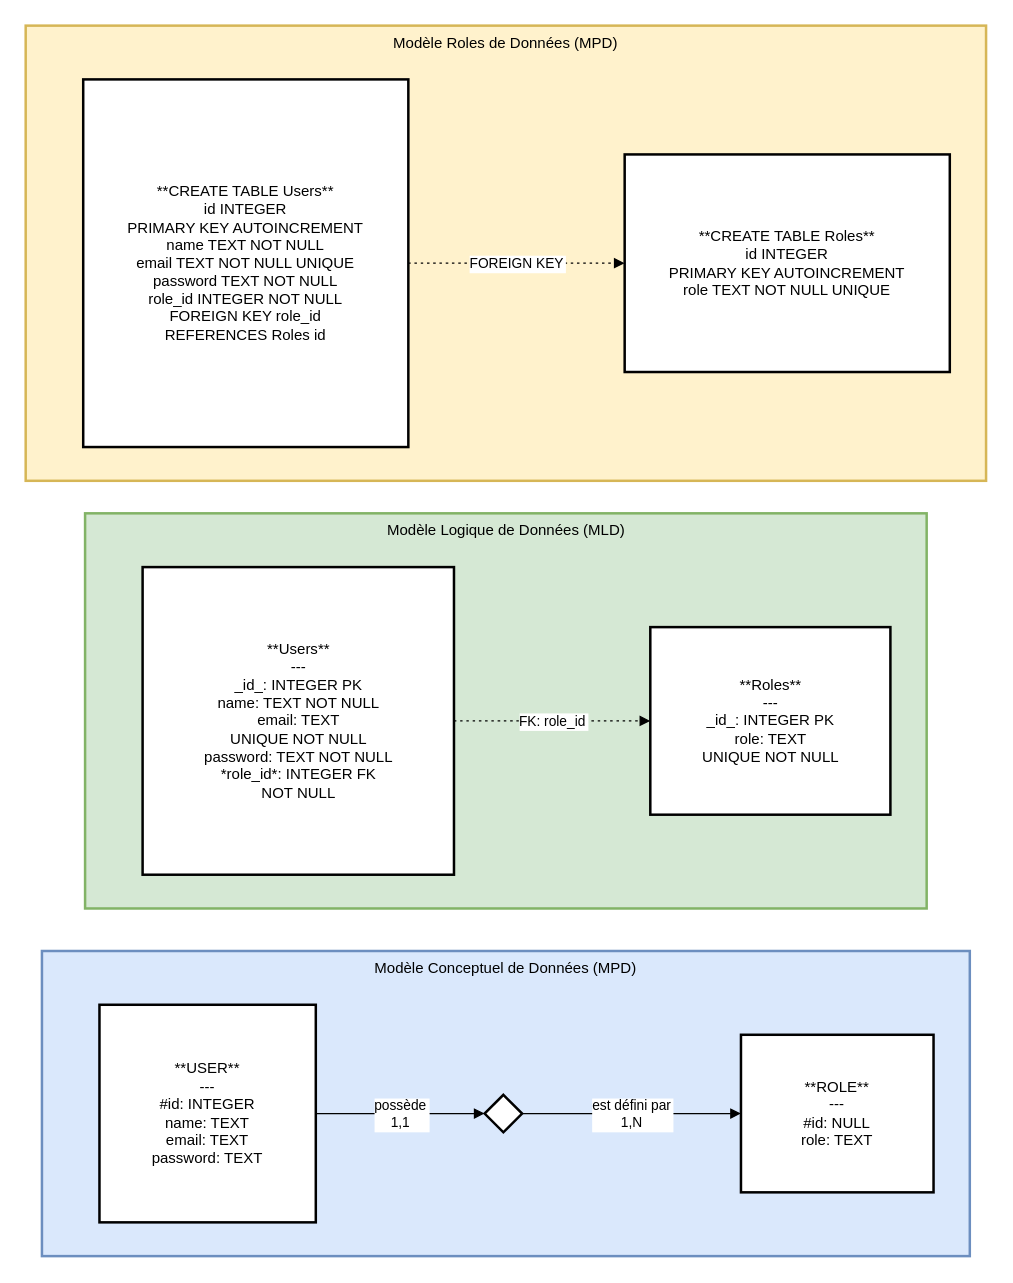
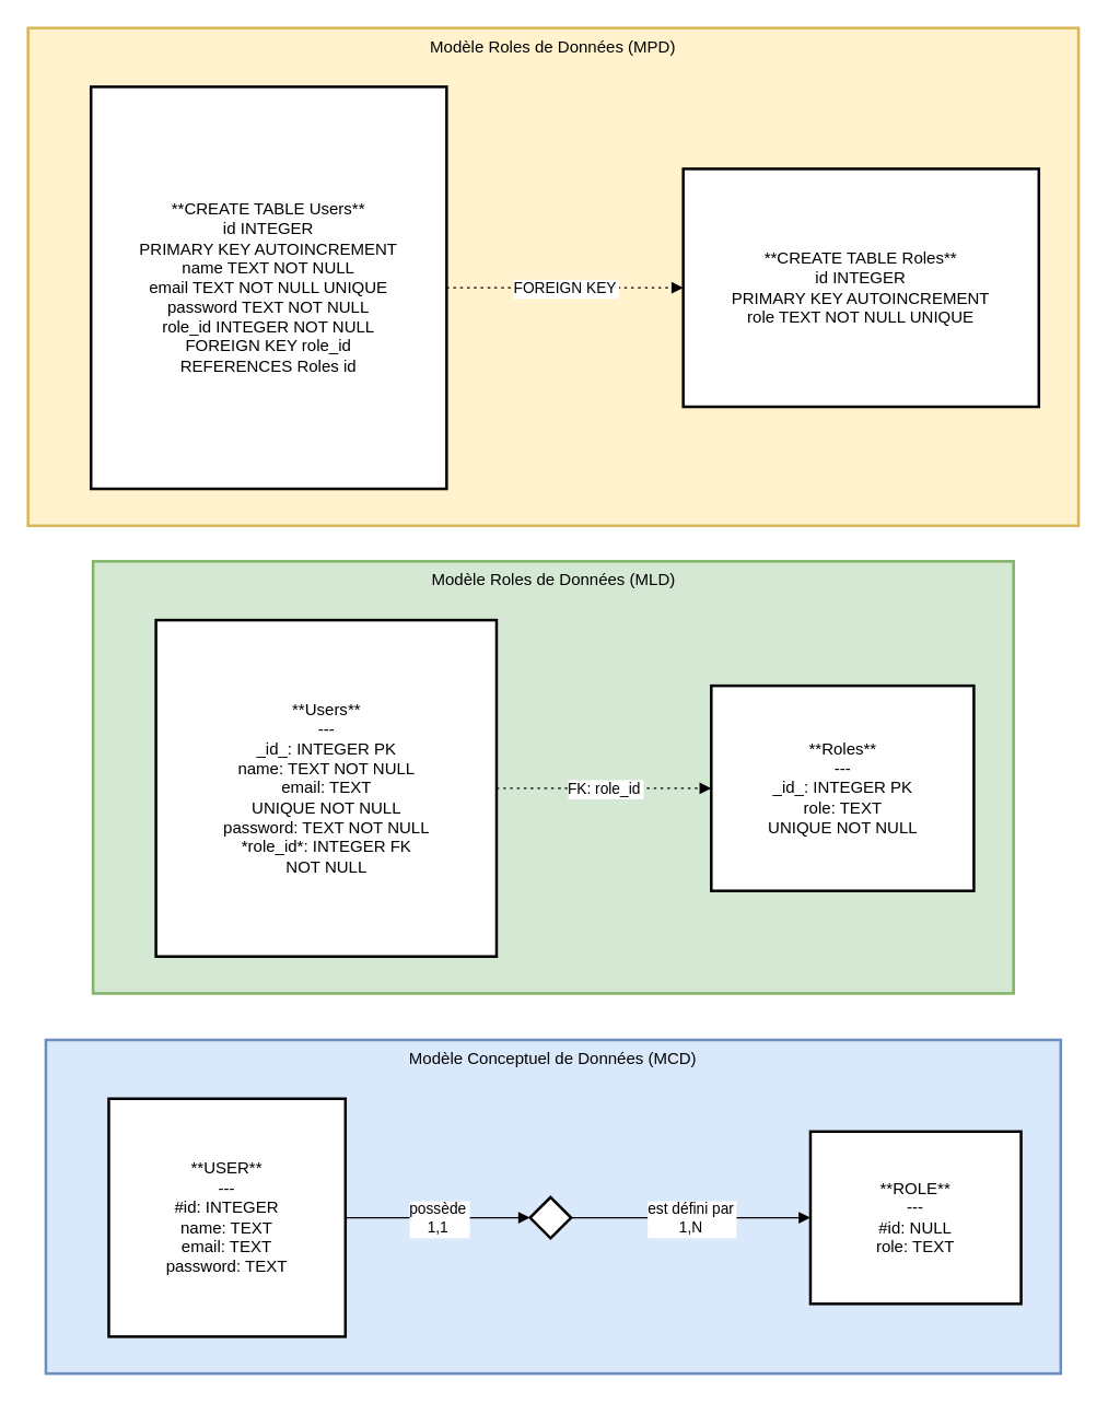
  <mxCell id="0" />
  <mxCell id="1" parent="0" />
  <mxCell id="2" value="Modèle Roles de Données (MPD)" style="whiteSpace=wrap;strokeWidth=2;verticalAlign=top;fillColor=#fff2cc;strokeColor=#d6b656;" vertex="1" parent="1"><mxGeometry x="20" y="20" width="768" height="364" as="geometry" /></mxCell>
  <mxCell id="3" value="**CREATE TABLE Roles**&#10;id INTEGER&#10;PRIMARY KEY AUTOINCREMENT&#10;role TEXT NOT NULL UNIQUE" style="whiteSpace=wrap;strokeWidth=2;" vertex="1" parent="2"><mxGeometry x="479" y="103" width="260" height="174" as="geometry" /></mxCell>
  <mxCell id="4" value="**CREATE TABLE Users**&#10;id INTEGER&#10;PRIMARY KEY AUTOINCREMENT&#10;name TEXT NOT NULL&#10;email TEXT NOT NULL UNIQUE&#10;password TEXT NOT NULL&#10;role_id INTEGER NOT NULL&#10;FOREIGN KEY role_id&#10;REFERENCES Roles id" style="whiteSpace=wrap;strokeWidth=2;" vertex="1" parent="2"><mxGeometry x="46" y="43" width="260" height="294" as="geometry" /></mxCell>
  <mxCell id="5" value="FOREIGN KEY" style="curved=1;dashed=1;dashPattern=2 3;startArrow=none;endArrow=block;exitX=1;exitY=0.5;entryX=0;entryY=0.5;rounded=0;" edge="1" parent="2" source="4" target="3"><mxGeometry relative="1" as="geometry"><Array as="points" /></mxGeometry></mxCell>
- <mxCell id="6" value="Modèle Logique de Données (MLD)" style="whiteSpace=wrap;strokeWidth=2;verticalAlign=top;fillColor=#d5e8d4;strokeColor=#82b366;" vertex="1" parent="1"><mxGeometry x="67.5" y="410" width="673" height="316" as="geometry" /></mxCell>
+ <mxCell id="6" value="Modèle Roles de Données (MLD)" style="whiteSpace=wrap;strokeWidth=2;verticalAlign=top;fillColor=#d5e8d4;strokeColor=#82b366;" vertex="1" parent="1"><mxGeometry x="67.5" y="410" width="673" height="316" as="geometry" /></mxCell>
  <mxCell id="7" value="**Roles**&#10;---&#10;_id_: INTEGER PK&#10;role: TEXT&#10;UNIQUE NOT NULL" style="whiteSpace=wrap;strokeWidth=2;" vertex="1" parent="6"><mxGeometry x="452" y="91" width="192" height="150" as="geometry" /></mxCell>
  <mxCell id="8" value="**Users**&#10;---&#10;_id_: INTEGER PK&#10;name: TEXT NOT NULL&#10;email: TEXT&#10;UNIQUE NOT NULL&#10;password: TEXT NOT NULL&#10;*role_id*: INTEGER FK&#10;NOT NULL" style="whiteSpace=wrap;strokeWidth=2;" vertex="1" parent="6"><mxGeometry x="46" y="43" width="249" height="246" as="geometry" /></mxCell>
  <mxCell id="9" value="FK: role_id" style="curved=1;dashed=1;dashPattern=2 3;startArrow=none;endArrow=block;exitX=1;exitY=0.5;entryX=0;entryY=0.5;rounded=0;" edge="1" parent="6" source="8" target="7"><mxGeometry relative="1" as="geometry"><Array as="points" /></mxGeometry></mxCell>
- <mxCell id="10" value="Modèle Conceptuel de Données (MPD)" style="whiteSpace=wrap;strokeWidth=2;verticalAlign=top;fillColor=#dae8fc;strokeColor=#6c8ebf;" vertex="1" parent="1"><mxGeometry x="33" y="760" width="742" height="244" as="geometry" /></mxCell>
+ <mxCell id="10" value="Modèle Conceptuel de Données (MCD)" style="whiteSpace=wrap;strokeWidth=2;verticalAlign=top;fillColor=#dae8fc;strokeColor=#6c8ebf;" vertex="1" parent="1"><mxGeometry x="33" y="760" width="742" height="244" as="geometry" /></mxCell>
  <mxCell id="11" value="**ROLE**&#10;---&#10;#id: NULL&#10;role: TEXT" style="whiteSpace=wrap;strokeWidth=2;" vertex="1" parent="10"><mxGeometry x="559" y="67" width="154" height="126" as="geometry" /></mxCell>
  <mxCell id="12" value="**USER**&#10;---&#10;#id: INTEGER&#10;name: TEXT&#10;email: TEXT&#10;password: TEXT" style="whiteSpace=wrap;strokeWidth=2;" vertex="1" parent="10"><mxGeometry x="46" y="43" width="173" height="174" as="geometry" /></mxCell>
  <mxCell id="13" value="" style="rhombus;strokeWidth=2;whiteSpace=wrap;" vertex="1" parent="10"><mxGeometry x="354" y="115" width="30" height="30" as="geometry" /></mxCell>
  <mxCell id="14" value="possède&#10;1,1" style="curved=1;startArrow=none;endArrow=block;exitX=0.99;exitY=0.5;entryX=0;entryY=0.5;rounded=0;" edge="1" parent="10" source="12" target="13"><mxGeometry relative="1" as="geometry"><Array as="points" /></mxGeometry></mxCell>
  <mxCell id="15" value="est défini par&#10;1,N" style="curved=1;startArrow=none;endArrow=block;exitX=1;exitY=0.5;entryX=0;entryY=0.5;rounded=0;" edge="1" parent="10" source="13" target="11"><mxGeometry relative="1" as="geometry"><Array as="points" /></mxGeometry></mxCell>
